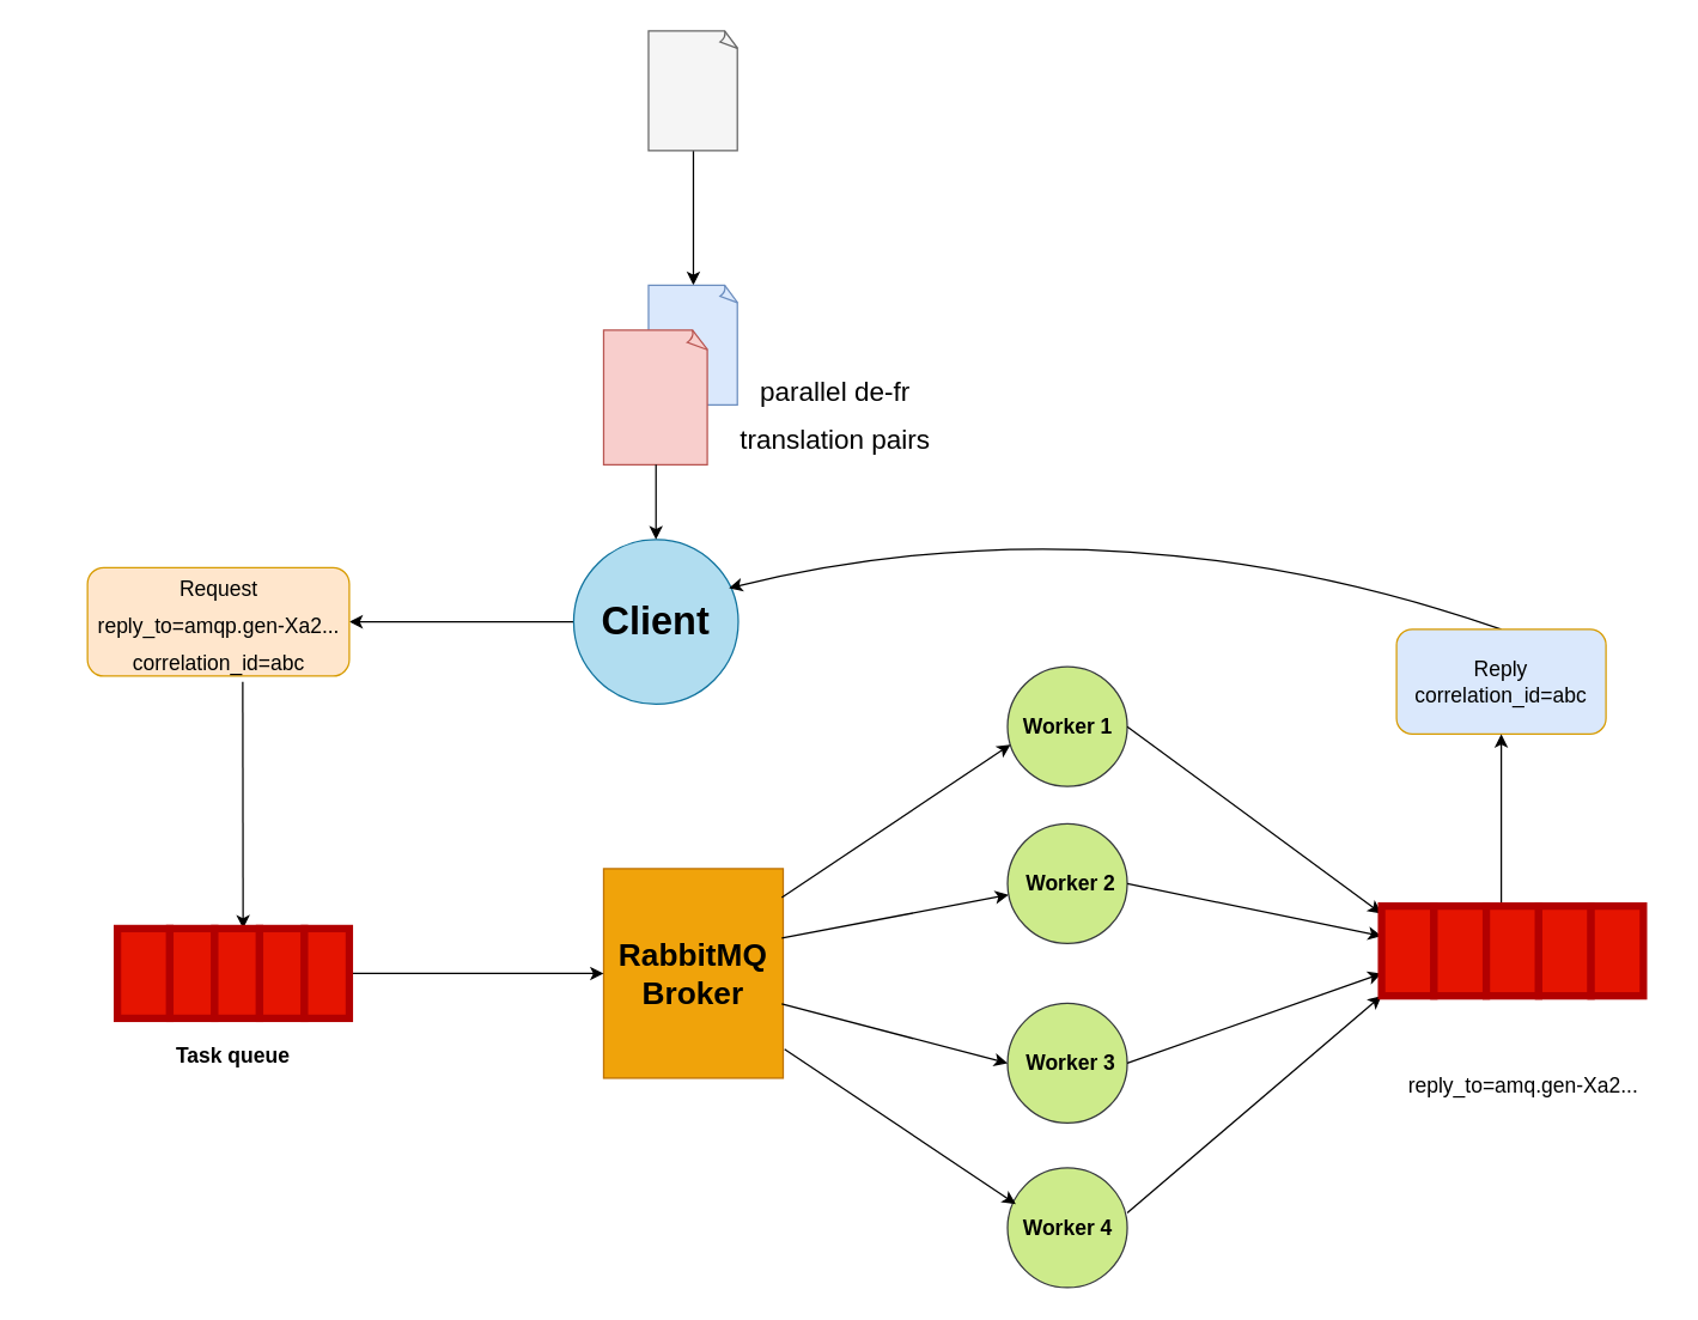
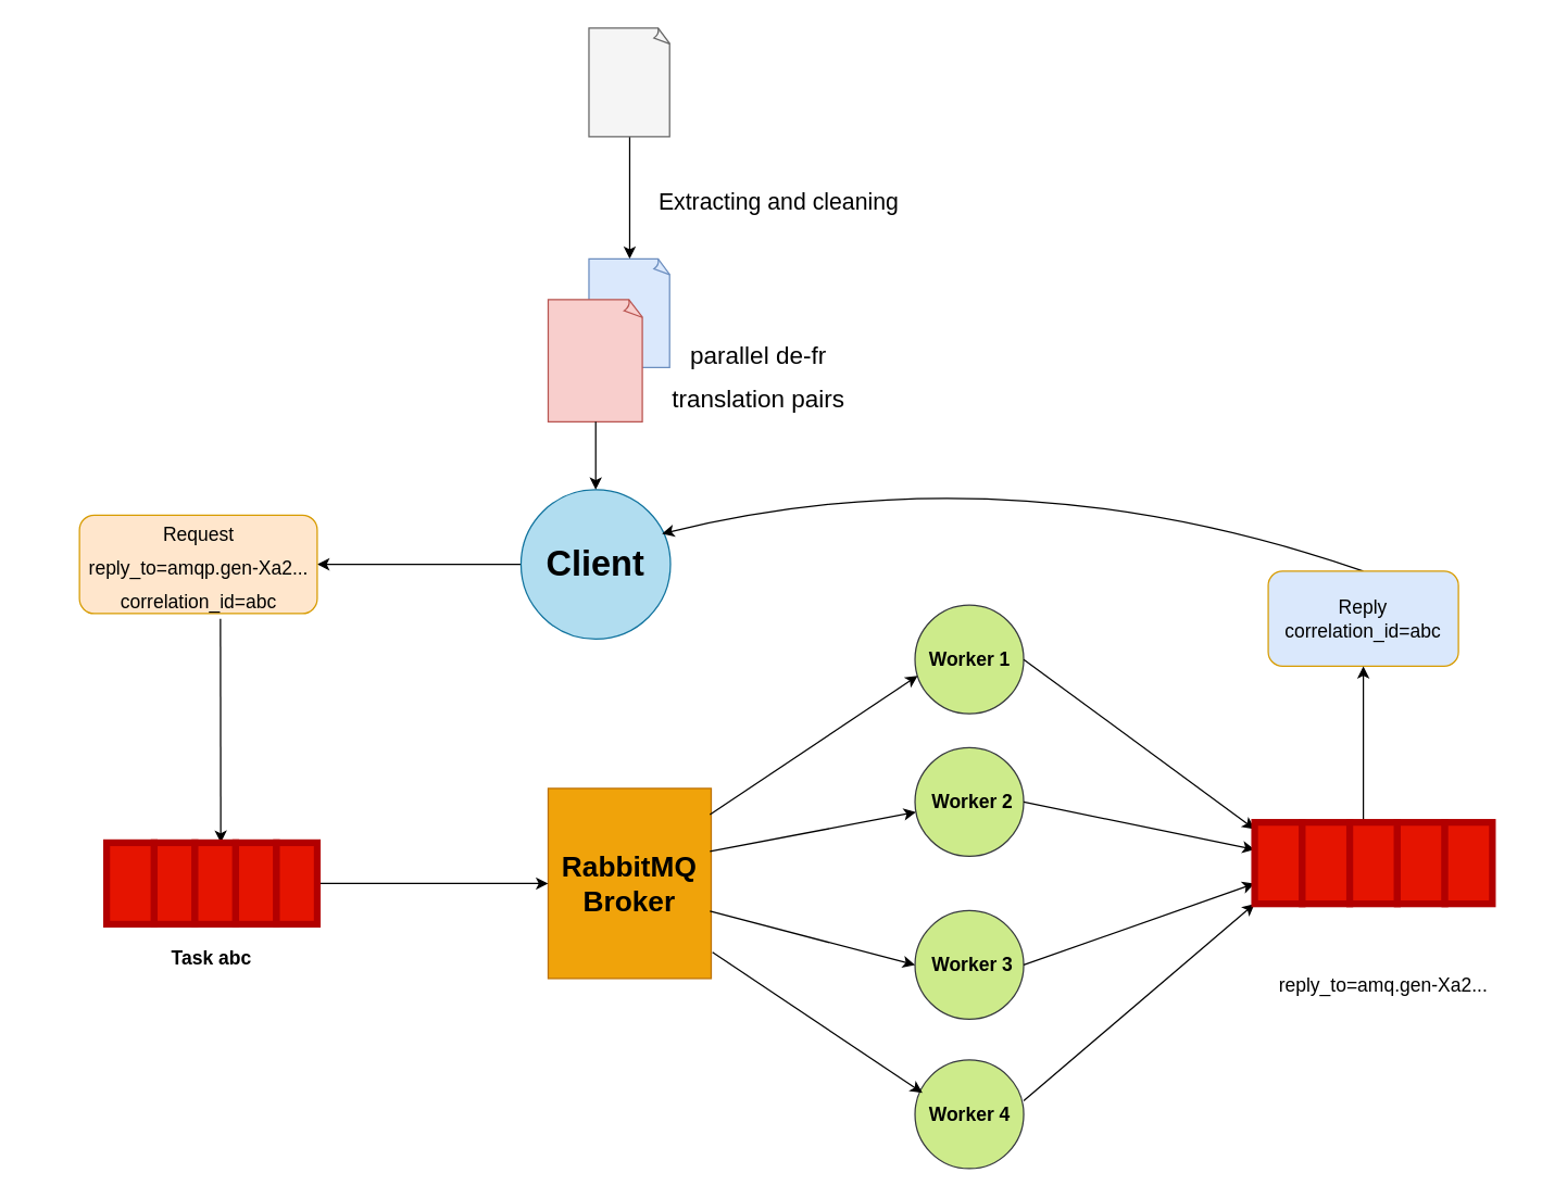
  <mxCell id="0" />
  <mxCell id="1" parent="0" />
  <mxCell id="2" value="" style="edgeStyle=orthogonalEdgeStyle;rounded=0;orthogonalLoop=1;jettySize=auto;html=1;" edge="1" parent="1" source="3" target="4"><mxGeometry relative="1" as="geometry" /></mxCell>
  <mxCell id="3" value="" style="whiteSpace=wrap;html=1;shape=mxgraph.basic.document;fillColor=#f5f5f5;fontColor=#333333;strokeColor=#666666;" vertex="1" parent="1"><mxGeometry x="433" y="20" width="60" height="80" as="geometry" /></mxCell>
  <mxCell id="4" value="" style="whiteSpace=wrap;html=1;shape=mxgraph.basic.document;fillColor=#dae8fc;strokeColor=#6c8ebf;" vertex="1" parent="1"><mxGeometry x="433" y="190" width="60" height="80" as="geometry" /></mxCell>
  <mxCell id="5" value="" style="whiteSpace=wrap;html=1;shape=mxgraph.basic.document;fillColor=#f8cecc;strokeColor=#b85450;" vertex="1" parent="1"><mxGeometry x="403" y="220" width="70" height="90" as="geometry" /></mxCell>
  <mxCell id="6" value="" style="edgeStyle=orthogonalEdgeStyle;rounded=0;orthogonalLoop=1;jettySize=auto;html=1;entryX=1;entryY=0.5;entryDx=0;entryDy=0;" edge="1" parent="1" source="7" target="27"><mxGeometry relative="1" as="geometry"><mxPoint x="253" y="405" as="targetPoint" /></mxGeometry></mxCell>
  <mxCell id="7" value="" style="ellipse;whiteSpace=wrap;html=1;aspect=fixed;fillColor=#b1ddf0;strokeColor=#10739e;" vertex="1" parent="1"><mxGeometry x="383" y="360" width="110" height="110" as="geometry" /></mxCell>
  <mxCell id="8" value="" style="whiteSpace=wrap;html=1;fillColor=#f0a30a;fontColor=#000000;strokeColor=#BD7000;" vertex="1" parent="1"><mxGeometry x="403" y="580" width="120" height="140" as="geometry" /></mxCell>
  <mxCell id="9" value="" style="ellipse;whiteSpace=wrap;html=1;aspect=fixed;fillColor=#cdeb8b;strokeColor=#36393d;" vertex="1" parent="1"><mxGeometry x="673" y="445" width="80" height="80" as="geometry" /></mxCell>
  <mxCell id="10" value="" style="ellipse;whiteSpace=wrap;html=1;aspect=fixed;fillColor=#cdeb8b;strokeColor=#36393d;" vertex="1" parent="1"><mxGeometry x="673" y="550" width="80" height="80" as="geometry" /></mxCell>
  <mxCell id="11" value="" style="ellipse;whiteSpace=wrap;html=1;aspect=fixed;fillColor=#cdeb8b;strokeColor=#36393d;" vertex="1" parent="1"><mxGeometry x="673" y="670" width="80" height="80" as="geometry" /></mxCell>
  <mxCell id="12" value="" style="ellipse;whiteSpace=wrap;html=1;aspect=fixed;fillColor=#cdeb8b;strokeColor=#36393d;" vertex="1" parent="1"><mxGeometry x="673" y="780" width="80" height="80" as="geometry" /></mxCell>
  <mxCell id="13" value="" style="endArrow=classic;html=1;rounded=0;entryX=0.025;entryY=0.65;entryDx=0;entryDy=0;entryPerimeter=0;exitX=0.992;exitY=0.138;exitDx=0;exitDy=0;exitPerimeter=0;" edge="1" parent="1" source="8" target="9"><mxGeometry width="50" height="50" relative="1" as="geometry"><mxPoint x="653" y="450" as="sourcePoint" /><mxPoint x="693" y="390" as="targetPoint" /></mxGeometry></mxCell>
  <mxCell id="14" value="" style="endArrow=classic;html=1;rounded=0;exitX=0.992;exitY=0.331;exitDx=0;exitDy=0;exitPerimeter=0;" edge="1" parent="1" source="8" target="10"><mxGeometry width="50" height="50" relative="1" as="geometry"><mxPoint x="653" y="450" as="sourcePoint" /><mxPoint x="705" y="322" as="targetPoint" /></mxGeometry></mxCell>
  <mxCell id="15" value="" style="endArrow=classic;html=1;rounded=0;exitX=0.992;exitY=0.646;exitDx=0;exitDy=0;exitPerimeter=0;entryX=0;entryY=0.5;entryDx=0;entryDy=0;" edge="1" parent="1" source="8" target="11"><mxGeometry width="50" height="50" relative="1" as="geometry"><mxPoint x="653" y="510" as="sourcePoint" /><mxPoint x="783" y="545" as="targetPoint" /></mxGeometry></mxCell>
  <mxCell id="16" value="" style="endArrow=classic;html=1;rounded=0;entryX=0.069;entryY=0.302;entryDx=0;entryDy=0;entryPerimeter=0;exitX=1.008;exitY=0.862;exitDx=0;exitDy=0;exitPerimeter=0;" edge="1" parent="1" source="8" target="12"><mxGeometry width="50" height="50" relative="1" as="geometry"><mxPoint x="673" y="470" as="sourcePoint" /><mxPoint x="725" y="342" as="targetPoint" /></mxGeometry></mxCell>
  <mxCell id="17" value="" style="endArrow=classic;html=1;rounded=0;exitX=0.5;exitY=1;exitDx=0;exitDy=0;exitPerimeter=0;" edge="1" parent="1" source="5" target="7"><mxGeometry width="50" height="50" relative="1" as="geometry"><mxPoint x="193" y="580" as="sourcePoint" /><mxPoint x="173" y="495" as="targetPoint" /></mxGeometry></mxCell>
  <mxCell id="18" value="" style="rounded=0;whiteSpace=wrap;html=1;fillColor=#e51400;fontColor=#ffffff;strokeColor=#B20000;strokeWidth=5;" vertex="1" parent="1"><mxGeometry x="78" y="620" width="35" height="60" as="geometry" /></mxCell>
  <mxCell id="19" value="" style="endArrow=classic;html=1;rounded=0;entryX=0;entryY=0.5;entryDx=0;entryDy=0;startArrow=none;" edge="1" parent="1" target="8"><mxGeometry width="50" height="50" relative="1" as="geometry"><mxPoint x="233" y="650" as="sourcePoint" /><mxPoint x="383" y="640" as="targetPoint" /></mxGeometry></mxCell>
  <mxCell id="20" value="" style="endArrow=classic;html=1;rounded=0;entryX=0;entryY=0.333;entryDx=0;entryDy=0;exitX=1;exitY=0.5;exitDx=0;exitDy=0;entryPerimeter=0;" edge="1" parent="1" source="10" target="43"><mxGeometry width="50" height="50" relative="1" as="geometry"><mxPoint x="763" y="590" as="sourcePoint" /><mxPoint x="913" y="625" as="targetPoint" /></mxGeometry></mxCell>
  <mxCell id="21" value="" style="endArrow=classic;html=1;rounded=0;entryX=0;entryY=0.75;entryDx=0;entryDy=0;exitX=1;exitY=0.5;exitDx=0;exitDy=0;" edge="1" parent="1" source="11" target="43"><mxGeometry width="50" height="50" relative="1" as="geometry"><mxPoint x="763" y="740" as="sourcePoint" /><mxPoint x="913" y="655" as="targetPoint" /></mxGeometry></mxCell>
  <mxCell id="22" value="" style="endArrow=classic;html=1;rounded=0;entryX=0;entryY=1;entryDx=0;entryDy=0;" edge="1" parent="1" target="43"><mxGeometry width="50" height="50" relative="1" as="geometry"><mxPoint x="753" y="810" as="sourcePoint" /><mxPoint x="913" y="670" as="targetPoint" /></mxGeometry></mxCell>
  <mxCell id="23" value="" style="endArrow=classic;html=1;rounded=0;entryX=0;entryY=0.083;entryDx=0;entryDy=0;exitX=1;exitY=0.5;exitDx=0;exitDy=0;entryPerimeter=0;" edge="1" parent="1" source="9" target="43"><mxGeometry width="50" height="50" relative="1" as="geometry"><mxPoint x="763" y="490" as="sourcePoint" /><mxPoint x="913" y="610" as="targetPoint" /></mxGeometry></mxCell>
  <mxCell id="24" value="" style="curved=1;endArrow=classic;html=1;rounded=0;entryX=0.944;entryY=0.295;entryDx=0;entryDy=0;entryPerimeter=0;exitX=0.5;exitY=0;exitDx=0;exitDy=0;" edge="1" parent="1" source="25" target="7"><mxGeometry width="50" height="50" relative="1" as="geometry"><mxPoint x="983" y="410" as="sourcePoint" /><mxPoint x="373" y="340" as="targetPoint" /><Array as="points"><mxPoint x="743" y="330" /></Array></mxGeometry></mxCell>
  <mxCell id="25" value="&lt;span style=&quot;color: rgb(0, 0, 0); font-family: Helvetica; font-size: 14px; font-style: normal; font-variant-ligatures: normal; font-variant-caps: normal; font-weight: 400; letter-spacing: normal; orphans: 2; text-align: center; text-indent: 0px; text-transform: none; widows: 2; word-spacing: 0px; -webkit-text-stroke-width: 0px; text-decoration-thickness: initial; text-decoration-style: initial; text-decoration-color: initial; float: none; display: inline !important;&quot;&gt;Reply&lt;/span&gt;&lt;br style=&quot;color: rgb(0, 0, 0); font-family: Helvetica; font-size: 14px; font-style: normal; font-variant-ligatures: normal; font-variant-caps: normal; font-weight: 400; letter-spacing: normal; orphans: 2; text-align: center; text-indent: 0px; text-transform: none; widows: 2; word-spacing: 0px; -webkit-text-stroke-width: 0px; text-decoration-thickness: initial; text-decoration-style: initial; text-decoration-color: initial;&quot;&gt;&lt;span style=&quot;color: rgb(0, 0, 0); font-family: Helvetica; font-size: 14px; font-style: normal; font-variant-ligatures: normal; font-variant-caps: normal; font-weight: 400; letter-spacing: normal; orphans: 2; text-align: center; text-indent: 0px; text-transform: none; widows: 2; word-spacing: 0px; -webkit-text-stroke-width: 0px; text-decoration-thickness: initial; text-decoration-style: initial; text-decoration-color: initial; float: none; display: inline !important;&quot;&gt;correlation_id=abc&lt;/span&gt;" style="rounded=1;whiteSpace=wrap;html=1;fillColor=#dae8fc;strokeColor=#d79b00;" vertex="1" parent="1"><mxGeometry x="933" y="420" width="140" height="70" as="geometry" /></mxCell>
  <mxCell id="26" value="" style="endArrow=classic;html=1;rounded=0;entryX=0.5;entryY=1;entryDx=0;entryDy=0;exitX=0.5;exitY=0;exitDx=0;exitDy=0;" edge="1" parent="1" target="25"><mxGeometry width="50" height="50" relative="1" as="geometry"><mxPoint x="1003" y="610" as="sourcePoint" /><mxPoint x="1033" y="490" as="targetPoint" /></mxGeometry></mxCell>
  <mxCell id="27" value="" style="rounded=1;whiteSpace=wrap;html=1;fillColor=#ffe6cc;strokeColor=#d79b00;" vertex="1" parent="1"><mxGeometry x="58" y="378.75" width="175" height="72.5" as="geometry" /></mxCell>
  <mxCell id="28" value="" style="endArrow=classic;html=1;rounded=0;startArrow=none;exitX=0.593;exitY=1.052;exitDx=0;exitDy=0;exitPerimeter=0;" edge="1" parent="1" source="27"><mxGeometry width="50" height="50" relative="1" as="geometry"><mxPoint x="173" y="540" as="sourcePoint" /><mxPoint x="162" y="620" as="targetPoint" /></mxGeometry></mxCell>
  <mxCell id="29" value="" style="rounded=0;whiteSpace=wrap;html=1;fillColor=#e51400;fontColor=#ffffff;strokeColor=#B20000;strokeWidth=5;" vertex="1" parent="1"><mxGeometry x="113" y="620" width="30" height="60" as="geometry" /></mxCell>
  <mxCell id="30" value="" style="endArrow=none;html=1;rounded=0;exitX=1;exitY=0.5;exitDx=0;exitDy=0;entryX=0;entryY=0.5;entryDx=0;entryDy=0;" edge="1" parent="1" source="18" target="29"><mxGeometry width="50" height="50" relative="1" as="geometry"><mxPoint x="113" y="650" as="sourcePoint" /><mxPoint x="403" y="650" as="targetPoint" /></mxGeometry></mxCell>
  <mxCell id="31" value="" style="rounded=0;whiteSpace=wrap;html=1;fillColor=#e51400;fontColor=#ffffff;strokeColor=#B20000;strokeWidth=5;" vertex="1" parent="1"><mxGeometry x="143" y="620" width="30" height="60" as="geometry" /></mxCell>
  <mxCell id="32" value="" style="rounded=0;whiteSpace=wrap;html=1;fillColor=#e51400;fontColor=#ffffff;strokeColor=#B20000;strokeWidth=5;" vertex="1" parent="1"><mxGeometry x="173" y="620" width="30" height="60" as="geometry" /></mxCell>
  <mxCell id="33" value="" style="rounded=0;whiteSpace=wrap;html=1;fillColor=#e51400;fontColor=#ffffff;strokeColor=#B20000;strokeWidth=5;" vertex="1" parent="1"><mxGeometry x="203" y="620" width="30" height="60" as="geometry" /></mxCell>
  <mxCell id="34" value="&lt;font style=&quot;font-size: 26px;&quot;&gt;Client&lt;/font&gt;" style="text;html=1;strokeColor=none;fillColor=none;align=center;verticalAlign=middle;whiteSpace=wrap;rounded=0;fontStyle=1" vertex="1" parent="1"><mxGeometry x="408" y="400" width="60" height="30" as="geometry" /></mxCell>
+ <mxCell id="35" value="&lt;font style=&quot;font-size: 17px;&quot;&gt;Extracting and cleaning&lt;/font&gt;" style="text;html=1;strokeColor=none;fillColor=none;align=center;verticalAlign=middle;whiteSpace=wrap;rounded=0;fontSize=26;" vertex="1" parent="1"><mxGeometry x="468" y="130" width="210" height="30" as="geometry" /></mxCell>
  <mxCell id="36" value="&lt;span style=&quot;font-size: 18px;&quot;&gt;parallel de-fr translation pairs&lt;/span&gt;" style="text;html=1;strokeColor=none;fillColor=none;align=center;verticalAlign=middle;whiteSpace=wrap;rounded=0;fontSize=26;" vertex="1" parent="1"><mxGeometry x="473" y="260" width="170" height="30" as="geometry" /></mxCell>
  <mxCell id="37" value="&lt;font style=&quot;font-size: 14px;&quot;&gt;&lt;b&gt;Worker 1&lt;/b&gt;&lt;/font&gt;" style="text;html=1;strokeColor=none;fillColor=none;align=center;verticalAlign=middle;whiteSpace=wrap;rounded=0;fontSize=17;" vertex="1" parent="1"><mxGeometry x="675.5" y="470" width="75" height="30" as="geometry" /></mxCell>
  <mxCell id="38" value="&lt;font style=&quot;font-size: 14px;&quot;&gt;&lt;b&gt;Worker 2&lt;/b&gt;&lt;/font&gt;" style="text;html=1;strokeColor=none;fillColor=none;align=center;verticalAlign=middle;whiteSpace=wrap;rounded=0;fontSize=17;" vertex="1" parent="1"><mxGeometry x="678" y="575" width="75" height="30" as="geometry" /></mxCell>
  <mxCell id="39" value="&lt;font style=&quot;font-size: 14px;&quot;&gt;&lt;b&gt;Worker 3&lt;/b&gt;&lt;/font&gt;" style="text;html=1;strokeColor=none;fillColor=none;align=center;verticalAlign=middle;whiteSpace=wrap;rounded=0;fontSize=17;" vertex="1" parent="1"><mxGeometry x="678" y="695" width="75" height="30" as="geometry" /></mxCell>
  <mxCell id="40" value="&lt;font style=&quot;font-size: 14px;&quot;&gt;&lt;b&gt;Worker 4&lt;/b&gt;&lt;/font&gt;" style="text;html=1;strokeColor=none;fillColor=none;align=center;verticalAlign=middle;whiteSpace=wrap;rounded=0;fontSize=17;" vertex="1" parent="1"><mxGeometry x="675.5" y="805" width="75" height="30" as="geometry" /></mxCell>
  <mxCell id="41" value="&lt;b&gt;&lt;font style=&quot;font-size: 21px;&quot;&gt;RabbitMQ Broker&lt;/font&gt;&lt;/b&gt;" style="text;html=1;strokeColor=none;fillColor=none;align=center;verticalAlign=middle;whiteSpace=wrap;rounded=0;fontSize=14;" vertex="1" parent="1"><mxGeometry x="433" y="635" width="60" height="30" as="geometry" /></mxCell>
  <mxCell id="42" value="&lt;font style=&quot;font-size: 14px;&quot;&gt;Request&lt;br&gt;reply_to=amqp.gen-Xa2...&lt;br&gt;correlation_id=abc&lt;/font&gt;" style="text;html=1;strokeColor=none;fillColor=none;align=center;verticalAlign=middle;whiteSpace=wrap;rounded=0;fontSize=21;" vertex="1" parent="1"><mxGeometry x="20.5" y="400" width="250" height="30" as="geometry" /></mxCell>
  <mxCell id="43" value="" style="rounded=0;whiteSpace=wrap;html=1;fillColor=#e51400;fontColor=#ffffff;strokeColor=#B20000;strokeWidth=5;" vertex="1" parent="1"><mxGeometry x="923" y="605" width="35" height="60" as="geometry" /></mxCell>
  <mxCell id="44" value="" style="rounded=0;whiteSpace=wrap;html=1;fillColor=#e51400;fontColor=#ffffff;strokeColor=#B20000;strokeWidth=5;" vertex="1" parent="1"><mxGeometry x="958" y="605" width="35" height="60" as="geometry" /></mxCell>
  <mxCell id="45" value="" style="rounded=0;whiteSpace=wrap;html=1;fillColor=#e51400;fontColor=#ffffff;strokeColor=#B20000;strokeWidth=5;" vertex="1" parent="1"><mxGeometry x="993" y="605" width="35" height="60" as="geometry" /></mxCell>
  <mxCell id="46" value="" style="rounded=0;whiteSpace=wrap;html=1;fillColor=#e51400;fontColor=#ffffff;strokeColor=#B20000;strokeWidth=5;" vertex="1" parent="1"><mxGeometry x="1028" y="605" width="35" height="60" as="geometry" /></mxCell>
  <mxCell id="47" value="" style="rounded=0;whiteSpace=wrap;html=1;fillColor=#e51400;fontColor=#ffffff;strokeColor=#B20000;strokeWidth=5;" vertex="1" parent="1"><mxGeometry x="1063" y="605" width="35" height="60" as="geometry" /></mxCell>
  <mxCell id="48" value="reply_to=amq.gen-Xa2..." style="text;html=1;strokeColor=none;fillColor=none;align=center;verticalAlign=middle;whiteSpace=wrap;rounded=0;labelBackgroundColor=none;fontSize=14;" vertex="1" parent="1"><mxGeometry x="923" y="710" width="190" height="30" as="geometry" /></mxCell>
- <mxCell id="49" value="&lt;b&gt;Task queue&lt;/b&gt;" style="text;html=1;strokeColor=none;fillColor=none;align=center;verticalAlign=middle;whiteSpace=wrap;rounded=0;labelBackgroundColor=none;fontSize=14;" vertex="1" parent="1"><mxGeometry x="113" y="690" width="85" height="30" as="geometry" /></mxCell>
+ <mxCell id="49" value="&lt;b&gt;Task abc&lt;/b&gt;" style="text;html=1;strokeColor=none;fillColor=none;align=center;verticalAlign=middle;whiteSpace=wrap;rounded=0;labelBackgroundColor=none;fontSize=14;" vertex="1" parent="1"><mxGeometry x="113" y="690" width="85" height="30" as="geometry" /></mxCell>
